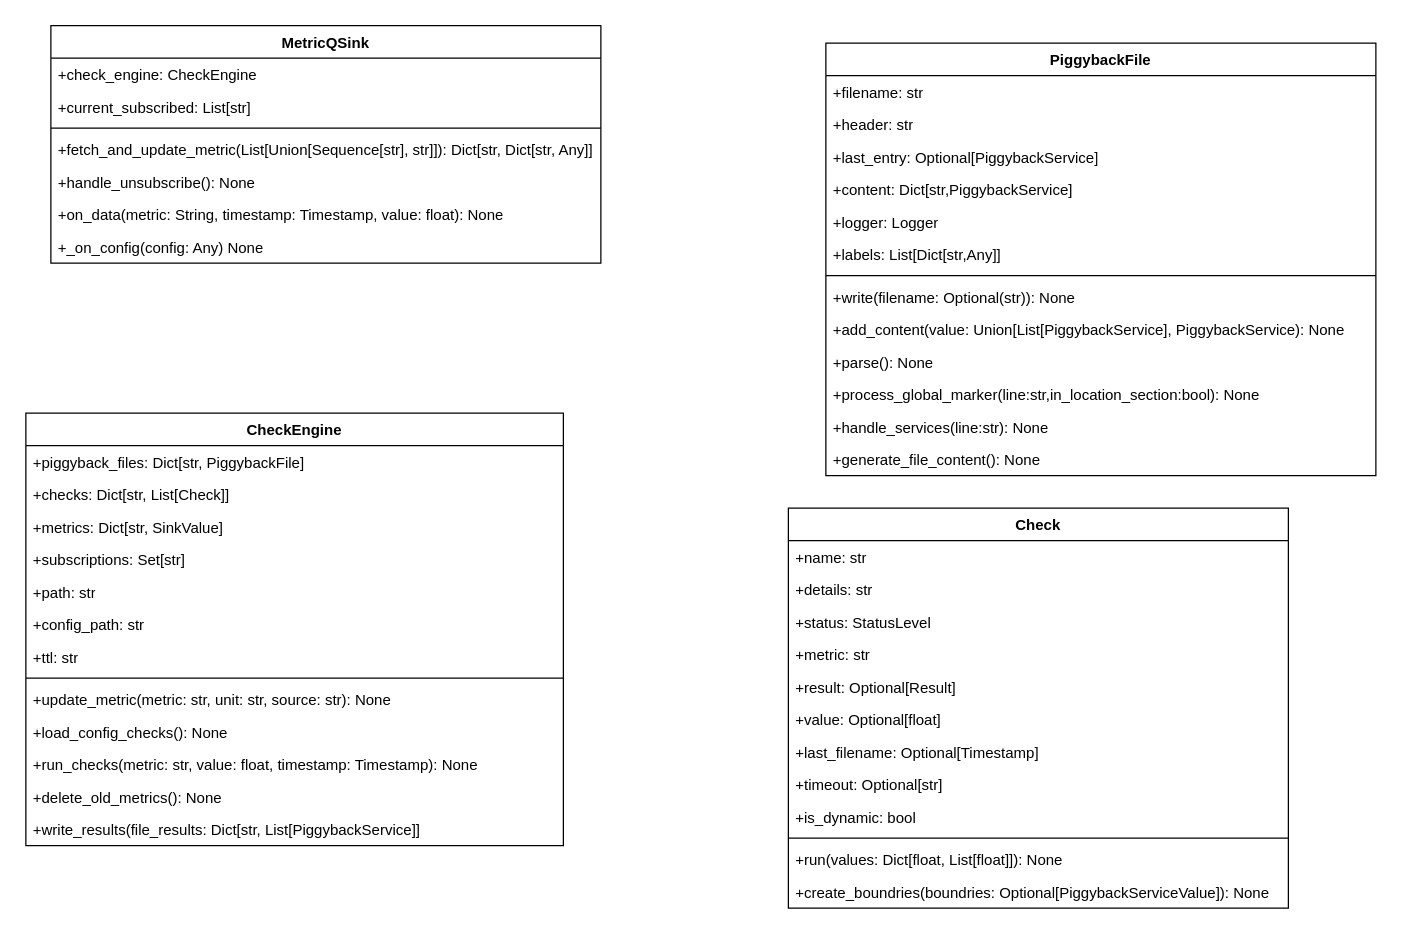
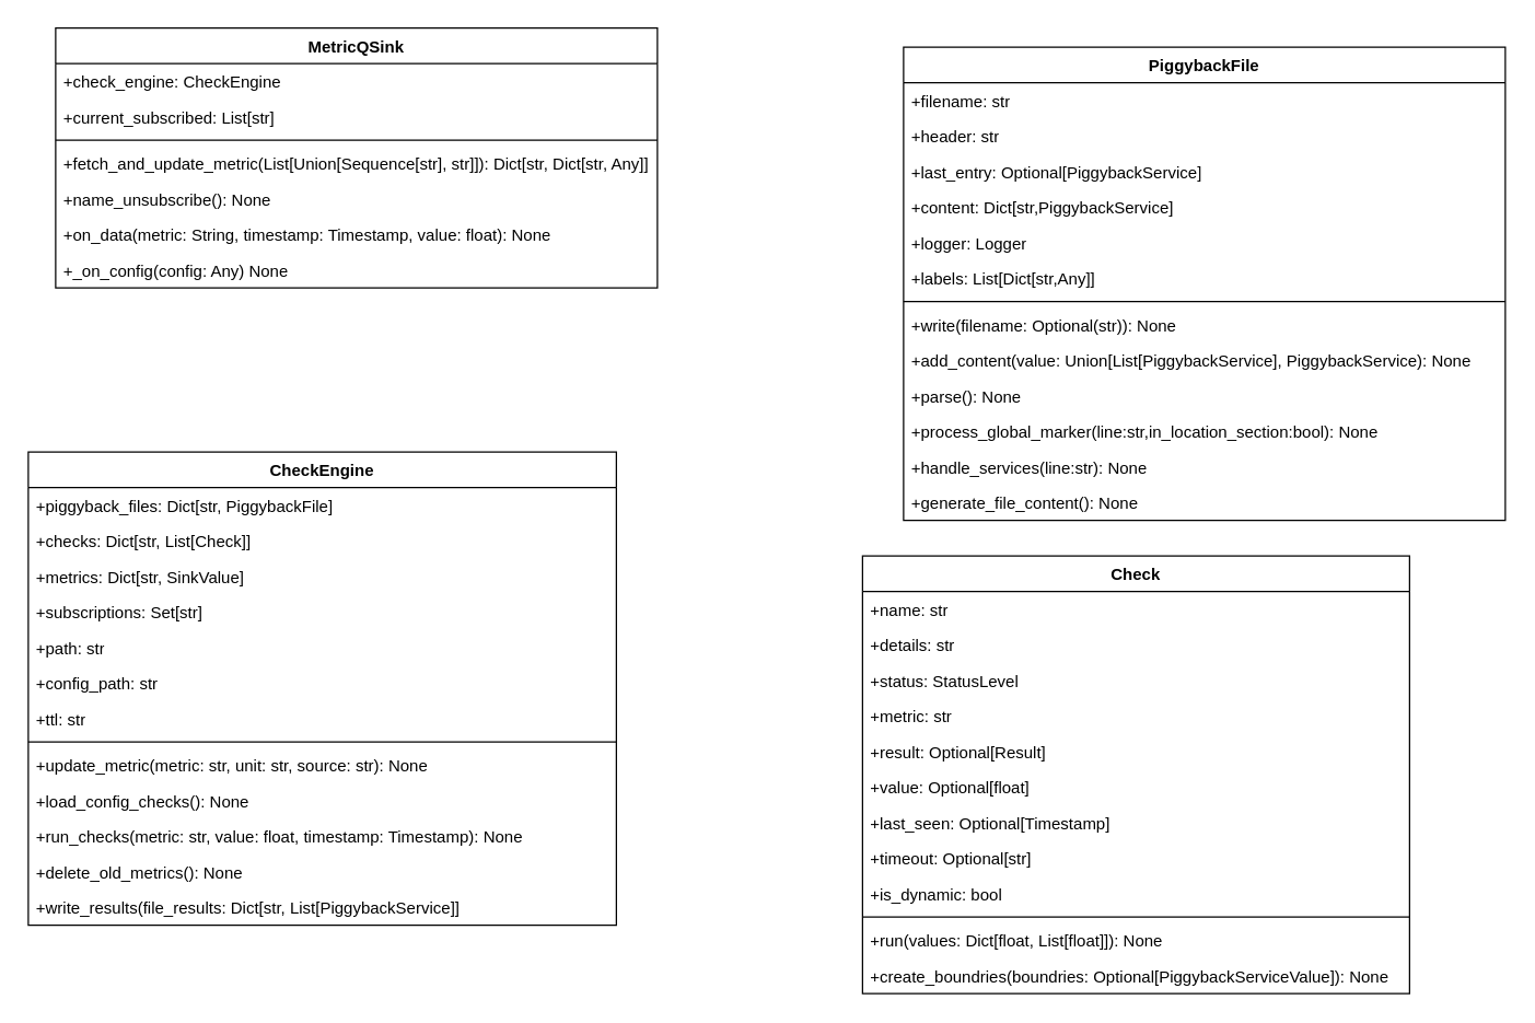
  <mxCell id="0" />
  <mxCell id="1" parent="0" />
  <mxCell id="2" value="MetricQSink" style="swimlane;fontStyle=1;align=center;verticalAlign=top;childLayout=stackLayout;horizontal=1;startSize=26;horizontalStack=0;resizeParent=1;resizeParentMax=0;resizeLast=0;collapsible=1;marginBottom=0;whiteSpace=wrap;html=1;" vertex="1" parent="1"><mxGeometry x="40" y="20" width="440" height="190" as="geometry" /></mxCell>
  <mxCell id="3" value="+check_engine: CheckEngine" style="text;strokeColor=none;fillColor=none;align=left;verticalAlign=top;spacingLeft=4;spacingRight=4;overflow=hidden;rotatable=0;points=[[0,0.5],[1,0.5]];portConstraint=eastwest;whiteSpace=wrap;html=1;" vertex="1" parent="2"><mxGeometry y="26" width="440" height="26" as="geometry" /></mxCell>
  <mxCell id="4" value="+current_subscribed: List[str]" style="text;strokeColor=none;fillColor=none;align=left;verticalAlign=top;spacingLeft=4;spacingRight=4;overflow=hidden;rotatable=0;points=[[0,0.5],[1,0.5]];portConstraint=eastwest;whiteSpace=wrap;html=1;" vertex="1" parent="2"><mxGeometry y="52" width="440" height="26" as="geometry" /></mxCell>
  <mxCell id="5" value="" style="line;strokeWidth=1;fillColor=none;align=left;verticalAlign=middle;spacingTop=-1;spacingLeft=3;spacingRight=3;rotatable=0;labelPosition=right;points=[];portConstraint=eastwest;strokeColor=inherit;" vertex="1" parent="2"><mxGeometry y="78" width="440" height="8" as="geometry" /></mxCell>
  <mxCell id="6" value="&lt;div&gt;+fetch_and_update_metric(List[Union[Sequence[str], str]]): Dict[str, Dict[str, Any]]&lt;/div&gt;" style="text;strokeColor=none;fillColor=none;align=left;verticalAlign=top;spacingLeft=4;spacingRight=4;overflow=hidden;rotatable=0;points=[[0,0.5],[1,0.5]];portConstraint=eastwest;whiteSpace=wrap;html=1;" vertex="1" parent="2"><mxGeometry y="86" width="440" height="26" as="geometry" /></mxCell>
- <mxCell id="7" value="+handle_unsubscribe(): None" style="text;strokeColor=none;fillColor=none;align=left;verticalAlign=top;spacingLeft=4;spacingRight=4;overflow=hidden;rotatable=0;points=[[0,0.5],[1,0.5]];portConstraint=eastwest;whiteSpace=wrap;html=1;" vertex="1" parent="2"><mxGeometry y="112" width="440" height="26" as="geometry" /></mxCell>
+ <mxCell id="7" value="+name_unsubscribe(): None" style="text;strokeColor=none;fillColor=none;align=left;verticalAlign=top;spacingLeft=4;spacingRight=4;overflow=hidden;rotatable=0;points=[[0,0.5],[1,0.5]];portConstraint=eastwest;whiteSpace=wrap;html=1;" vertex="1" parent="2"><mxGeometry y="112" width="440" height="26" as="geometry" /></mxCell>
  <mxCell id="8" value="+on_data(metric: String, timestamp: Timestamp, value: float): None" style="text;strokeColor=none;fillColor=none;align=left;verticalAlign=top;spacingLeft=4;spacingRight=4;overflow=hidden;rotatable=0;points=[[0,0.5],[1,0.5]];portConstraint=eastwest;whiteSpace=wrap;html=1;" vertex="1" parent="2"><mxGeometry y="138" width="440" height="26" as="geometry" /></mxCell>
  <mxCell id="9" value="+_on_config(config: Any) None" style="text;strokeColor=none;fillColor=none;align=left;verticalAlign=top;spacingLeft=4;spacingRight=4;overflow=hidden;rotatable=0;points=[[0,0.5],[1,0.5]];portConstraint=eastwest;whiteSpace=wrap;html=1;" vertex="1" parent="2"><mxGeometry y="164" width="440" height="26" as="geometry" /></mxCell>
  <mxCell id="10" value="PiggybackFile" style="swimlane;fontStyle=1;align=center;verticalAlign=top;childLayout=stackLayout;horizontal=1;startSize=26;horizontalStack=0;resizeParent=1;resizeParentMax=0;resizeLast=0;collapsible=1;marginBottom=0;whiteSpace=wrap;html=1;" vertex="1" parent="1"><mxGeometry x="660" y="34" width="440" height="346" as="geometry" /></mxCell>
  <mxCell id="11" value="+filename: str" style="text;strokeColor=none;fillColor=none;align=left;verticalAlign=top;spacingLeft=4;spacingRight=4;overflow=hidden;rotatable=0;points=[[0,0.5],[1,0.5]];portConstraint=eastwest;whiteSpace=wrap;html=1;" vertex="1" parent="10"><mxGeometry y="26" width="440" height="26" as="geometry" /></mxCell>
  <mxCell id="12" value="+header: str" style="text;strokeColor=none;fillColor=none;align=left;verticalAlign=top;spacingLeft=4;spacingRight=4;overflow=hidden;rotatable=0;points=[[0,0.5],[1,0.5]];portConstraint=eastwest;whiteSpace=wrap;html=1;" vertex="1" parent="10"><mxGeometry y="52" width="440" height="26" as="geometry" /></mxCell>
  <mxCell id="13" value="+last_entry: Optional[PiggybackService]" style="text;strokeColor=none;fillColor=none;align=left;verticalAlign=top;spacingLeft=4;spacingRight=4;overflow=hidden;rotatable=0;points=[[0,0.5],[1,0.5]];portConstraint=eastwest;whiteSpace=wrap;html=1;" vertex="1" parent="10"><mxGeometry y="78" width="440" height="26" as="geometry" /></mxCell>
  <mxCell id="14" value="+content: Dict[str,PiggybackService]" style="text;strokeColor=none;fillColor=none;align=left;verticalAlign=top;spacingLeft=4;spacingRight=4;overflow=hidden;rotatable=0;points=[[0,0.5],[1,0.5]];portConstraint=eastwest;whiteSpace=wrap;html=1;" vertex="1" parent="10"><mxGeometry y="104" width="440" height="26" as="geometry" /></mxCell>
  <mxCell id="15" value="+logger: Logger" style="text;strokeColor=none;fillColor=none;align=left;verticalAlign=top;spacingLeft=4;spacingRight=4;overflow=hidden;rotatable=0;points=[[0,0.5],[1,0.5]];portConstraint=eastwest;whiteSpace=wrap;html=1;" vertex="1" parent="10"><mxGeometry y="130" width="440" height="26" as="geometry" /></mxCell>
  <mxCell id="16" value="+labels: List[Dict[str,Any]]" style="text;strokeColor=none;fillColor=none;align=left;verticalAlign=top;spacingLeft=4;spacingRight=4;overflow=hidden;rotatable=0;points=[[0,0.5],[1,0.5]];portConstraint=eastwest;whiteSpace=wrap;html=1;" vertex="1" parent="10"><mxGeometry y="156" width="440" height="26" as="geometry" /></mxCell>
  <mxCell id="17" value="" style="line;strokeWidth=1;fillColor=none;align=left;verticalAlign=middle;spacingTop=-1;spacingLeft=3;spacingRight=3;rotatable=0;labelPosition=right;points=[];portConstraint=eastwest;strokeColor=inherit;" vertex="1" parent="10"><mxGeometry y="182" width="440" height="8" as="geometry" /></mxCell>
  <mxCell id="18" value="+write(filename: Optional(str)): None" style="text;strokeColor=none;fillColor=none;align=left;verticalAlign=top;spacingLeft=4;spacingRight=4;overflow=hidden;rotatable=0;points=[[0,0.5],[1,0.5]];portConstraint=eastwest;whiteSpace=wrap;html=1;" vertex="1" parent="10"><mxGeometry y="190" width="440" height="26" as="geometry" /></mxCell>
  <mxCell id="19" value="+add_content(value: Union[List[PiggybackService], PiggybackService): None" style="text;strokeColor=none;fillColor=none;align=left;verticalAlign=top;spacingLeft=4;spacingRight=4;overflow=hidden;rotatable=0;points=[[0,0.5],[1,0.5]];portConstraint=eastwest;whiteSpace=wrap;html=1;" vertex="1" parent="10"><mxGeometry y="216" width="440" height="26" as="geometry" /></mxCell>
  <mxCell id="20" value="+parse(): None" style="text;strokeColor=none;fillColor=none;align=left;verticalAlign=top;spacingLeft=4;spacingRight=4;overflow=hidden;rotatable=0;points=[[0,0.5],[1,0.5]];portConstraint=eastwest;whiteSpace=wrap;html=1;" vertex="1" parent="10"><mxGeometry y="242" width="440" height="26" as="geometry" /></mxCell>
  <mxCell id="21" value="+process_global_marker(line:str,in_location_section:bool): None" style="text;strokeColor=none;fillColor=none;align=left;verticalAlign=top;spacingLeft=4;spacingRight=4;overflow=hidden;rotatable=0;points=[[0,0.5],[1,0.5]];portConstraint=eastwest;whiteSpace=wrap;html=1;" vertex="1" parent="10"><mxGeometry y="268" width="440" height="26" as="geometry" /></mxCell>
  <mxCell id="22" value="+handle_services(line:str): None" style="text;strokeColor=none;fillColor=none;align=left;verticalAlign=top;spacingLeft=4;spacingRight=4;overflow=hidden;rotatable=0;points=[[0,0.5],[1,0.5]];portConstraint=eastwest;whiteSpace=wrap;html=1;" vertex="1" parent="10"><mxGeometry y="294" width="440" height="26" as="geometry" /></mxCell>
  <mxCell id="23" value="+generate_file_content(): None" style="text;strokeColor=none;fillColor=none;align=left;verticalAlign=top;spacingLeft=4;spacingRight=4;overflow=hidden;rotatable=0;points=[[0,0.5],[1,0.5]];portConstraint=eastwest;whiteSpace=wrap;html=1;" vertex="1" parent="10"><mxGeometry y="320" width="440" height="26" as="geometry" /></mxCell>
  <mxCell id="24" value="Check" style="swimlane;fontStyle=1;align=center;verticalAlign=top;childLayout=stackLayout;horizontal=1;startSize=26;horizontalStack=0;resizeParent=1;resizeParentMax=0;resizeLast=0;collapsible=1;marginBottom=0;whiteSpace=wrap;html=1;" vertex="1" parent="1"><mxGeometry x="630" y="406" width="400" height="320" as="geometry" /></mxCell>
  <mxCell id="25" value="+name: str" style="text;strokeColor=none;fillColor=none;align=left;verticalAlign=top;spacingLeft=4;spacingRight=4;overflow=hidden;rotatable=0;points=[[0,0.5],[1,0.5]];portConstraint=eastwest;whiteSpace=wrap;html=1;" vertex="1" parent="24"><mxGeometry y="26" width="400" height="26" as="geometry" /></mxCell>
  <mxCell id="26" value="+details: str" style="text;strokeColor=none;fillColor=none;align=left;verticalAlign=top;spacingLeft=4;spacingRight=4;overflow=hidden;rotatable=0;points=[[0,0.5],[1,0.5]];portConstraint=eastwest;whiteSpace=wrap;html=1;" vertex="1" parent="24"><mxGeometry y="52" width="400" height="26" as="geometry" /></mxCell>
  <mxCell id="27" value="+status: StatusLevel" style="text;strokeColor=none;fillColor=none;align=left;verticalAlign=top;spacingLeft=4;spacingRight=4;overflow=hidden;rotatable=0;points=[[0,0.5],[1,0.5]];portConstraint=eastwest;whiteSpace=wrap;html=1;" vertex="1" parent="24"><mxGeometry y="78" width="400" height="26" as="geometry" /></mxCell>
  <mxCell id="28" value="+metric: str" style="text;strokeColor=none;fillColor=none;align=left;verticalAlign=top;spacingLeft=4;spacingRight=4;overflow=hidden;rotatable=0;points=[[0,0.5],[1,0.5]];portConstraint=eastwest;whiteSpace=wrap;html=1;" vertex="1" parent="24"><mxGeometry y="104" width="400" height="26" as="geometry" /></mxCell>
  <mxCell id="29" value="+result: Optional[Result]" style="text;strokeColor=none;fillColor=none;align=left;verticalAlign=top;spacingLeft=4;spacingRight=4;overflow=hidden;rotatable=0;points=[[0,0.5],[1,0.5]];portConstraint=eastwest;whiteSpace=wrap;html=1;" vertex="1" parent="24"><mxGeometry y="130" width="400" height="26" as="geometry" /></mxCell>
  <mxCell id="30" value="+value: Optional[float]" style="text;strokeColor=none;fillColor=none;align=left;verticalAlign=top;spacingLeft=4;spacingRight=4;overflow=hidden;rotatable=0;points=[[0,0.5],[1,0.5]];portConstraint=eastwest;whiteSpace=wrap;html=1;" vertex="1" parent="24"><mxGeometry y="156" width="400" height="26" as="geometry" /></mxCell>
- <mxCell id="31" value="+last_filename: Optional[Timestamp]" style="text;strokeColor=none;fillColor=none;align=left;verticalAlign=top;spacingLeft=4;spacingRight=4;overflow=hidden;rotatable=0;points=[[0,0.5],[1,0.5]];portConstraint=eastwest;whiteSpace=wrap;html=1;" vertex="1" parent="24"><mxGeometry y="182" width="400" height="26" as="geometry" /></mxCell>
+ <mxCell id="31" value="+last_seen: Optional[Timestamp]" style="text;strokeColor=none;fillColor=none;align=left;verticalAlign=top;spacingLeft=4;spacingRight=4;overflow=hidden;rotatable=0;points=[[0,0.5],[1,0.5]];portConstraint=eastwest;whiteSpace=wrap;html=1;" vertex="1" parent="24"><mxGeometry y="182" width="400" height="26" as="geometry" /></mxCell>
  <mxCell id="32" value="+timeout: Optional[str]" style="text;strokeColor=none;fillColor=none;align=left;verticalAlign=top;spacingLeft=4;spacingRight=4;overflow=hidden;rotatable=0;points=[[0,0.5],[1,0.5]];portConstraint=eastwest;whiteSpace=wrap;html=1;" vertex="1" parent="24"><mxGeometry y="208" width="400" height="26" as="geometry" /></mxCell>
  <mxCell id="33" value="+is_dynamic: bool" style="text;strokeColor=none;fillColor=none;align=left;verticalAlign=top;spacingLeft=4;spacingRight=4;overflow=hidden;rotatable=0;points=[[0,0.5],[1,0.5]];portConstraint=eastwest;whiteSpace=wrap;html=1;" vertex="1" parent="24"><mxGeometry y="234" width="400" height="26" as="geometry" /></mxCell>
  <mxCell id="34" value="" style="line;strokeWidth=1;fillColor=none;align=left;verticalAlign=middle;spacingTop=-1;spacingLeft=3;spacingRight=3;rotatable=0;labelPosition=right;points=[];portConstraint=eastwest;strokeColor=inherit;" vertex="1" parent="24"><mxGeometry y="260" width="400" height="8" as="geometry" /></mxCell>
  <mxCell id="35" value="+run(values: Dict[float, List[float]]): None" style="text;strokeColor=none;fillColor=none;align=left;verticalAlign=top;spacingLeft=4;spacingRight=4;overflow=hidden;rotatable=0;points=[[0,0.5],[1,0.5]];portConstraint=eastwest;whiteSpace=wrap;html=1;" vertex="1" parent="24"><mxGeometry y="268" width="400" height="26" as="geometry" /></mxCell>
  <mxCell id="36" value="+create_boundries(boundries: Optional[PiggybackServiceValue]): None" style="text;strokeColor=none;fillColor=none;align=left;verticalAlign=top;spacingLeft=4;spacingRight=4;overflow=hidden;rotatable=0;points=[[0,0.5],[1,0.5]];portConstraint=eastwest;whiteSpace=wrap;html=1;" vertex="1" parent="24"><mxGeometry y="294" width="400" height="26" as="geometry" /></mxCell>
  <mxCell id="37" value="CheckEngine" style="swimlane;fontStyle=1;align=center;verticalAlign=top;childLayout=stackLayout;horizontal=1;startSize=26;horizontalStack=0;resizeParent=1;resizeParentMax=0;resizeLast=0;collapsible=1;marginBottom=0;whiteSpace=wrap;html=1;" vertex="1" parent="1"><mxGeometry x="20" y="330" width="430" height="346" as="geometry" /></mxCell>
  <mxCell id="38" value="+piggyback_files: Dict[str, PiggybackFile]" style="text;strokeColor=none;fillColor=none;align=left;verticalAlign=top;spacingLeft=4;spacingRight=4;overflow=hidden;rotatable=0;points=[[0,0.5],[1,0.5]];portConstraint=eastwest;whiteSpace=wrap;html=1;" vertex="1" parent="37"><mxGeometry y="26" width="430" height="26" as="geometry" /></mxCell>
  <mxCell id="39" value="+checks: Dict[str, List[Check]]" style="text;strokeColor=none;fillColor=none;align=left;verticalAlign=top;spacingLeft=4;spacingRight=4;overflow=hidden;rotatable=0;points=[[0,0.5],[1,0.5]];portConstraint=eastwest;whiteSpace=wrap;html=1;" vertex="1" parent="37"><mxGeometry y="52" width="430" height="26" as="geometry" /></mxCell>
  <mxCell id="40" value="+metrics: Dict[str, SinkValue]" style="text;strokeColor=none;fillColor=none;align=left;verticalAlign=top;spacingLeft=4;spacingRight=4;overflow=hidden;rotatable=0;points=[[0,0.5],[1,0.5]];portConstraint=eastwest;whiteSpace=wrap;html=1;" vertex="1" parent="37"><mxGeometry y="78" width="430" height="26" as="geometry" /></mxCell>
  <mxCell id="41" value="+subscriptions: Set[str]" style="text;strokeColor=none;fillColor=none;align=left;verticalAlign=top;spacingLeft=4;spacingRight=4;overflow=hidden;rotatable=0;points=[[0,0.5],[1,0.5]];portConstraint=eastwest;whiteSpace=wrap;html=1;" vertex="1" parent="37"><mxGeometry y="104" width="430" height="26" as="geometry" /></mxCell>
  <mxCell id="42" value="+path: str" style="text;strokeColor=none;fillColor=none;align=left;verticalAlign=top;spacingLeft=4;spacingRight=4;overflow=hidden;rotatable=0;points=[[0,0.5],[1,0.5]];portConstraint=eastwest;whiteSpace=wrap;html=1;" vertex="1" parent="37"><mxGeometry y="130" width="430" height="26" as="geometry" /></mxCell>
  <mxCell id="43" value="+config_path: str" style="text;strokeColor=none;fillColor=none;align=left;verticalAlign=top;spacingLeft=4;spacingRight=4;overflow=hidden;rotatable=0;points=[[0,0.5],[1,0.5]];portConstraint=eastwest;whiteSpace=wrap;html=1;" vertex="1" parent="37"><mxGeometry y="156" width="430" height="26" as="geometry" /></mxCell>
  <mxCell id="44" value="+ttl: str" style="text;strokeColor=none;fillColor=none;align=left;verticalAlign=top;spacingLeft=4;spacingRight=4;overflow=hidden;rotatable=0;points=[[0,0.5],[1,0.5]];portConstraint=eastwest;whiteSpace=wrap;html=1;" vertex="1" parent="37"><mxGeometry y="182" width="430" height="26" as="geometry" /></mxCell>
  <mxCell id="45" value="" style="line;strokeWidth=1;fillColor=none;align=left;verticalAlign=middle;spacingTop=-1;spacingLeft=3;spacingRight=3;rotatable=0;labelPosition=right;points=[];portConstraint=eastwest;strokeColor=inherit;" vertex="1" parent="37"><mxGeometry y="208" width="430" height="8" as="geometry" /></mxCell>
  <mxCell id="46" value="+update_metric(metric: str, unit: str, source: str): None" style="text;strokeColor=none;fillColor=none;align=left;verticalAlign=top;spacingLeft=4;spacingRight=4;overflow=hidden;rotatable=0;points=[[0,0.5],[1,0.5]];portConstraint=eastwest;whiteSpace=wrap;html=1;" vertex="1" parent="37"><mxGeometry y="216" width="430" height="26" as="geometry" /></mxCell>
  <mxCell id="47" value="+load_config_checks(): None" style="text;strokeColor=none;fillColor=none;align=left;verticalAlign=top;spacingLeft=4;spacingRight=4;overflow=hidden;rotatable=0;points=[[0,0.5],[1,0.5]];portConstraint=eastwest;whiteSpace=wrap;html=1;" vertex="1" parent="37"><mxGeometry y="242" width="430" height="26" as="geometry" /></mxCell>
  <mxCell id="48" value="+run_checks(metric: str, value: float, timestamp: Timestamp): None" style="text;strokeColor=none;fillColor=none;align=left;verticalAlign=top;spacingLeft=4;spacingRight=4;overflow=hidden;rotatable=0;points=[[0,0.5],[1,0.5]];portConstraint=eastwest;whiteSpace=wrap;html=1;" vertex="1" parent="37"><mxGeometry y="268" width="430" height="26" as="geometry" /></mxCell>
  <mxCell id="49" value="+delete_old_metrics(): None" style="text;strokeColor=none;fillColor=none;align=left;verticalAlign=top;spacingLeft=4;spacingRight=4;overflow=hidden;rotatable=0;points=[[0,0.5],[1,0.5]];portConstraint=eastwest;whiteSpace=wrap;html=1;" vertex="1" parent="37"><mxGeometry y="294" width="430" height="26" as="geometry" /></mxCell>
  <mxCell id="50" value="+write_results(file_results: Dict[str, List[PiggybackService]]" style="text;strokeColor=none;fillColor=none;align=left;verticalAlign=top;spacingLeft=4;spacingRight=4;overflow=hidden;rotatable=0;points=[[0,0.5],[1,0.5]];portConstraint=eastwest;whiteSpace=wrap;html=1;" vertex="1" parent="37"><mxGeometry y="320" width="430" height="26" as="geometry" /></mxCell>
